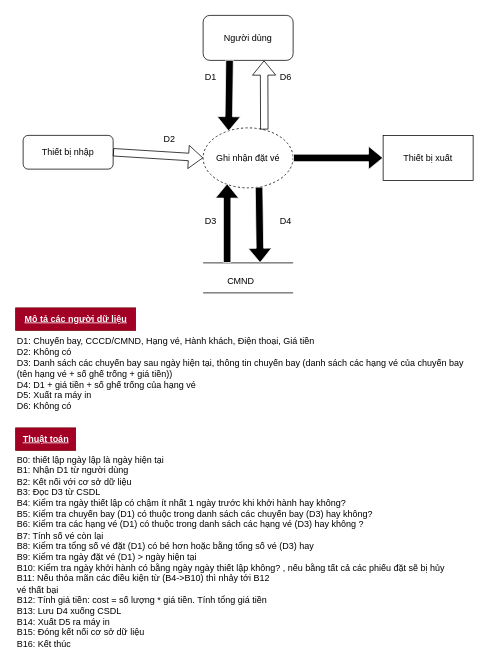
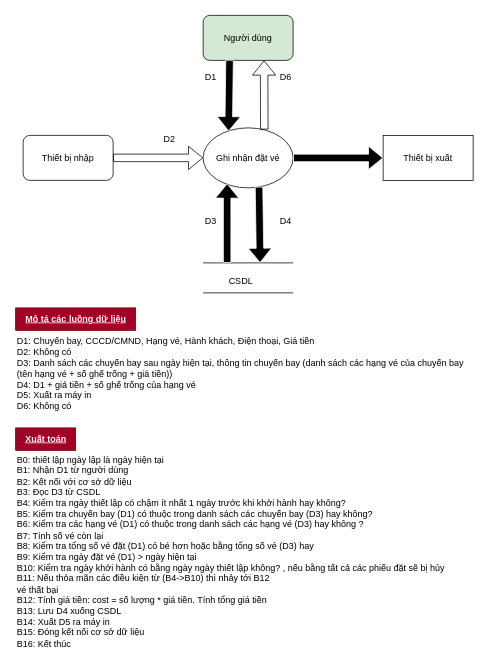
  <mxCell id="0" />
  <mxCell id="1" parent="0" />
- <mxCell id="2" value="Ghi nhận đặt vé" style="ellipse;whiteSpace=wrap;html=1;dashed=1;" parent="1" vertex="1"><mxGeometry x="270" y="170" width="120" height="80" as="geometry" /></mxCell>
- <mxCell id="3" value="Người dùng" style="rounded=1;whiteSpace=wrap;html=1;" parent="1" vertex="1"><mxGeometry x="270" y="20" width="120" height="60" as="geometry" /></mxCell>
- <mxCell id="4" value="Thiết bị nhập" style="rounded=1;whiteSpace=wrap;html=1;" parent="1" vertex="1"><mxGeometry x="30" y="180" width="120" height="45" as="geometry" /></mxCell>
+ <mxCell id="2" value="Ghi nhận đặt vé" style="ellipse;whiteSpace=wrap;html=1;" parent="1" vertex="1"><mxGeometry x="270" y="170" width="120" height="80" as="geometry" /></mxCell>
+ <mxCell id="3" value="Người dùng" style="rounded=1;whiteSpace=wrap;html=1;fillColor=#d5e8d4;" parent="1" vertex="1"><mxGeometry x="270" y="20" width="120" height="60" as="geometry" /></mxCell>
+ <mxCell id="4" value="Thiết bị nhập" style="rounded=1;whiteSpace=wrap;html=1;" parent="1" vertex="1"><mxGeometry x="30" y="180" width="120" height="60" as="geometry" /></mxCell>
  <mxCell id="5" value="Thiết bị xuất" style="whiteSpace=wrap;html=1;rounded=0;" parent="1" vertex="1"><mxGeometry x="510" y="180" width="120" height="60" as="geometry" /></mxCell>
  <mxCell id="6" value="" style="shape=flexArrow;endArrow=classic;html=1;rounded=0;exitX=0.294;exitY=0.989;exitDx=0;exitDy=0;entryX=0.283;entryY=0.057;entryDx=0;entryDy=0;entryPerimeter=0;exitPerimeter=0;fillColor=#000000;strokeColor=#FFFFFF;" parent="1" source="3" target="2" edge="1"><mxGeometry width="50" height="50" relative="1" as="geometry"><mxPoint x="310" y="240" as="sourcePoint" /><mxPoint x="360" y="190" as="targetPoint" /></mxGeometry></mxCell>
  <mxCell id="7" value="" style="shape=flexArrow;endArrow=classic;html=1;rounded=0;entryX=0;entryY=0.5;entryDx=0;entryDy=0;exitX=1;exitY=0.5;exitDx=0;exitDy=0;fillColor=#000000;strokeColor=#FFFFFF;" parent="1" source="2" target="5" edge="1"><mxGeometry width="50" height="50" relative="1" as="geometry"><mxPoint x="230" y="270" as="sourcePoint" /><mxPoint x="280" y="220" as="targetPoint" /></mxGeometry></mxCell>
  <mxCell id="8" value="" style="shape=flexArrow;endArrow=classic;html=1;rounded=0;entryX=0;entryY=0.5;entryDx=0;entryDy=0;exitX=1;exitY=0.5;exitDx=0;exitDy=0;" parent="1" source="4" target="2" edge="1"><mxGeometry width="50" height="50" relative="1" as="geometry"><mxPoint x="230" y="270" as="sourcePoint" /><mxPoint x="280" y="220" as="targetPoint" /></mxGeometry></mxCell>
  <mxCell id="9" value="" style="endArrow=none;html=1;rounded=0;" parent="1" edge="1"><mxGeometry width="50" height="50" relative="1" as="geometry"><mxPoint x="270" y="350" as="sourcePoint" /><mxPoint x="390" y="350" as="targetPoint" /></mxGeometry></mxCell>
  <mxCell id="10" value="" style="endArrow=none;html=1;rounded=0;" parent="1" edge="1"><mxGeometry width="50" height="50" relative="1" as="geometry"><mxPoint x="270" y="390" as="sourcePoint" /><mxPoint x="390" y="390" as="targetPoint" /></mxGeometry></mxCell>
  <mxCell id="11" value="" style="shape=flexArrow;endArrow=classic;html=1;rounded=0;exitX=0.621;exitY=0.981;exitDx=0;exitDy=0;exitPerimeter=0;fillColor=#000000;strokeColor=#FFFFFF;" parent="1" source="2" edge="1"><mxGeometry width="50" height="50" relative="1" as="geometry"><mxPoint x="346" y="251" as="sourcePoint" /><mxPoint x="346" y="350" as="targetPoint" /></mxGeometry></mxCell>
  <mxCell id="12" value="D1" style="text;html=1;align=center;verticalAlign=middle;resizable=0;points=[];autosize=1;strokeColor=none;fillColor=none;" parent="1" vertex="1"><mxGeometry x="260" y="88" width="40" height="30" as="geometry" /></mxCell>
  <mxCell id="13" value="D6" style="text;html=1;align=center;verticalAlign=middle;resizable=0;points=[];autosize=1;strokeColor=none;fillColor=none;" parent="1" vertex="1"><mxGeometry x="360" y="88" width="40" height="30" as="geometry" /></mxCell>
  <mxCell id="14" value="D4" style="text;html=1;align=center;verticalAlign=middle;resizable=0;points=[];autosize=1;strokeColor=none;fillColor=none;" parent="1" vertex="1"><mxGeometry x="360" y="280" width="40" height="30" as="geometry" /></mxCell>
  <mxCell id="15" value="D3" style="text;html=1;align=center;verticalAlign=middle;resizable=0;points=[];autosize=1;strokeColor=none;fillColor=none;" parent="1" vertex="1"><mxGeometry x="260" y="280" width="40" height="30" as="geometry" /></mxCell>
  <mxCell id="16" value="D2" style="text;html=1;align=center;verticalAlign=middle;resizable=0;points=[];autosize=1;strokeColor=none;fillColor=none;" parent="1" vertex="1"><mxGeometry x="205" y="170" width="40" height="30" as="geometry" /></mxCell>
- <mxCell id="17" value="CMND" style="text;html=1;align=center;verticalAlign=middle;resizable=0;points=[];autosize=1;strokeColor=none;fillColor=none;" parent="1" vertex="1"><mxGeometry x="290" y="360" width="60" height="30" as="geometry" /></mxCell>
+ <mxCell id="17" value="CSDL" style="text;html=1;align=center;verticalAlign=middle;resizable=0;points=[];autosize=1;strokeColor=none;fillColor=none;" parent="1" vertex="1"><mxGeometry x="290" y="360" width="60" height="30" as="geometry" /></mxCell>
  <mxCell id="18" value="D1: Chuyến bay, CCCD/CMND, Hạng vé, Hành khách, Điện thoại, Giá tiền&lt;div&gt;D2: Không có&lt;/div&gt;&lt;div&gt;D3: Danh sách các chuyến bay sau ngày hiện tại, thông tin chuyến bay (danh sách các hạng vé của chuyến bay&lt;/div&gt;&lt;div&gt;(tên hạng vé + số ghế trống + giá tiền))&amp;nbsp;&lt;/div&gt;&lt;div&gt;D4: D1 + giá tiền + số ghế trống của hạng vé&lt;/div&gt;&lt;div&gt;D5: Xuất ra máy in&lt;/div&gt;&lt;div&gt;D6: Không có&lt;/div&gt;&lt;div&gt;&lt;br&gt;&lt;/div&gt;" style="text;html=1;align=left;verticalAlign=middle;resizable=0;points=[];autosize=1;strokeColor=none;fillColor=none;" parent="1" vertex="1"><mxGeometry x="20" y="440" width="620" height="130" as="geometry" /></mxCell>
- <mxCell id="19" value="&lt;b&gt;&lt;u&gt;Mô tả các người dữ liệu&lt;/u&gt;&lt;/b&gt;" style="text;html=1;align=center;verticalAlign=middle;resizable=0;points=[];autosize=1;strokeColor=#6F0000;fillColor=#a20025;fontColor=#ffffff;" parent="1" vertex="1"><mxGeometry x="20" y="410" width="160" height="30" as="geometry" /></mxCell>
- <mxCell id="20" value="&lt;b&gt;&lt;u&gt;Thuật toán&lt;/u&gt;&lt;/b&gt;" style="text;html=1;align=center;verticalAlign=middle;resizable=0;points=[];autosize=1;strokeColor=#6F0000;fillColor=#a20025;fontColor=#ffffff;" parent="1" vertex="1"><mxGeometry x="20" y="570" width="80" height="30" as="geometry" /></mxCell>
+ <mxCell id="19" value="&lt;b&gt;&lt;u&gt;Mô tả các luồng dữ liệu&lt;/u&gt;&lt;/b&gt;" style="text;html=1;align=center;verticalAlign=middle;resizable=0;points=[];autosize=1;strokeColor=#6F0000;fillColor=#a20025;fontColor=#ffffff;" parent="1" vertex="1"><mxGeometry x="20" y="410" width="160" height="30" as="geometry" /></mxCell>
+ <mxCell id="20" value="&lt;b&gt;&lt;u&gt;Xuất toán&lt;/u&gt;&lt;/b&gt;" style="text;html=1;align=center;verticalAlign=middle;resizable=0;points=[];autosize=1;strokeColor=#6F0000;fillColor=#a20025;fontColor=#ffffff;" parent="1" vertex="1"><mxGeometry x="20" y="570" width="80" height="30" as="geometry" /></mxCell>
  <mxCell id="21" value="&lt;div&gt;B0: thiết lập ngày lập là ngày hiện tại&lt;/div&gt;B1: Nhận D1 từ người dùng&lt;div&gt;B2: Kết nối với cơ sở dữ liệu&lt;/div&gt;&lt;div&gt;B3: Đọc D3 từ CSDL&lt;/div&gt;&lt;div&gt;B4: Kiểm tra ngày thiết lập có chậm ít nhất 1 ngày trước khi khởi hành hay không?&lt;/div&gt;&lt;div&gt;B5: Kiểm tra chuyến bay (D1) có thuộc trong danh sách các chuyến bay (D3) hay không?&lt;/div&gt;&lt;div&gt;B6: Kiểm tra các hạng vé (D1) có thuộc trong danh sách các hạng vé (D3) hay không ?&lt;/div&gt;&lt;div&gt;B7: Tính số vé còn lại&lt;/div&gt;&lt;div&gt;B8: Kiểm tra tổng số vé đặt (D1) có bé hơn hoặc bằng tổng số vé (D3) hay&amp;nbsp;&lt;/div&gt;&lt;div&gt;B9: Kiểm tra ngày đặt vé (D1) &amp;gt; ngày hiện tại&lt;/div&gt;&lt;div&gt;B10: Kiểm tra ngày khởi hành có bằng ngày ngày thiết lập không? , nếu bằng tất cả các phiếu đặt sẽ bị hủy&lt;/div&gt;&lt;div&gt;B11: Nếu thỏa mãn các điều kiện từ (B4-&amp;gt;B10) thì nhảy tới B12&amp;nbsp;&lt;/div&gt;&lt;div&gt;vé thất bại&lt;/div&gt;&lt;div&gt;B12: Tính giá tiền: cost = số lượng * giá tiền. Tính tổng giá tiền&lt;/div&gt;&lt;div&gt;B13: Lưu D4 xuống CSDL&lt;/div&gt;&lt;div&gt;B14: Xuất D5 ra máy in&lt;/div&gt;&lt;div&gt;B15: Đóng kết nối cơ sở dữ liệu&lt;/div&gt;&lt;div&gt;B16: Kết thúc&lt;/div&gt;" style="text;html=1;align=left;verticalAlign=middle;resizable=0;points=[];autosize=1;strokeColor=none;fillColor=none;" parent="1" vertex="1"><mxGeometry x="20" y="600" width="590" height="270" as="geometry" /></mxCell>
  <mxCell id="22" value="" style="shape=flexArrow;endArrow=classic;html=1;rounded=0;entryX=0.677;entryY=1.003;entryDx=0;entryDy=0;entryPerimeter=0;exitX=0.68;exitY=0.027;exitDx=0;exitDy=0;exitPerimeter=0;" parent="1" source="2" target="3" edge="1"><mxGeometry width="50" height="50" relative="1" as="geometry"><mxPoint x="310" y="240" as="sourcePoint" /><mxPoint x="360" y="190" as="targetPoint" /></mxGeometry></mxCell>
  <mxCell id="23" value="" style="shape=flexArrow;endArrow=classic;html=1;rounded=0;fillColor=#000000;strokeColor=#FFFFFF;entryX=0.267;entryY=0.927;entryDx=0;entryDy=0;entryPerimeter=0;" edge="1" parent="1" target="2"><mxGeometry width="50" height="50" relative="1" as="geometry"><mxPoint x="302" y="350" as="sourcePoint" /><mxPoint x="300" y="250" as="targetPoint" /></mxGeometry></mxCell>
